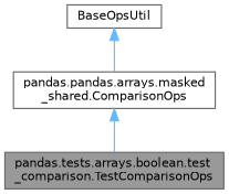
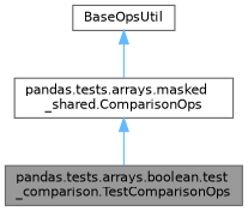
  digraph {
    node [color=gray40 fillcolor=white fontname=Helvetica fontsize=10 shape=box style=filled]
    edge [color=steelblue1 dir=back fontname=Helvetica fontsize=10 labelfontname=Helvetica labelfontsize=10 style=solid]
    n1 [fillcolor=grey60 fontcolor=black height=0.2 label="pandas.tests.arrays.boolean.test\l_comparison.TestComparisonOps" width=0.4]
-   n2 [height=0.2 label="pandas.pandas.arrays.masked\l_shared.ComparisonOps" width=0.4]
+   n2 [height=0.2 label="pandas.tests.arrays.masked\l_shared.ComparisonOps" width=0.4]
    n3 [height=0.2 label=BaseOpsUtil width=0.4]
    n2 -> n1
    n3 -> n2
  }
